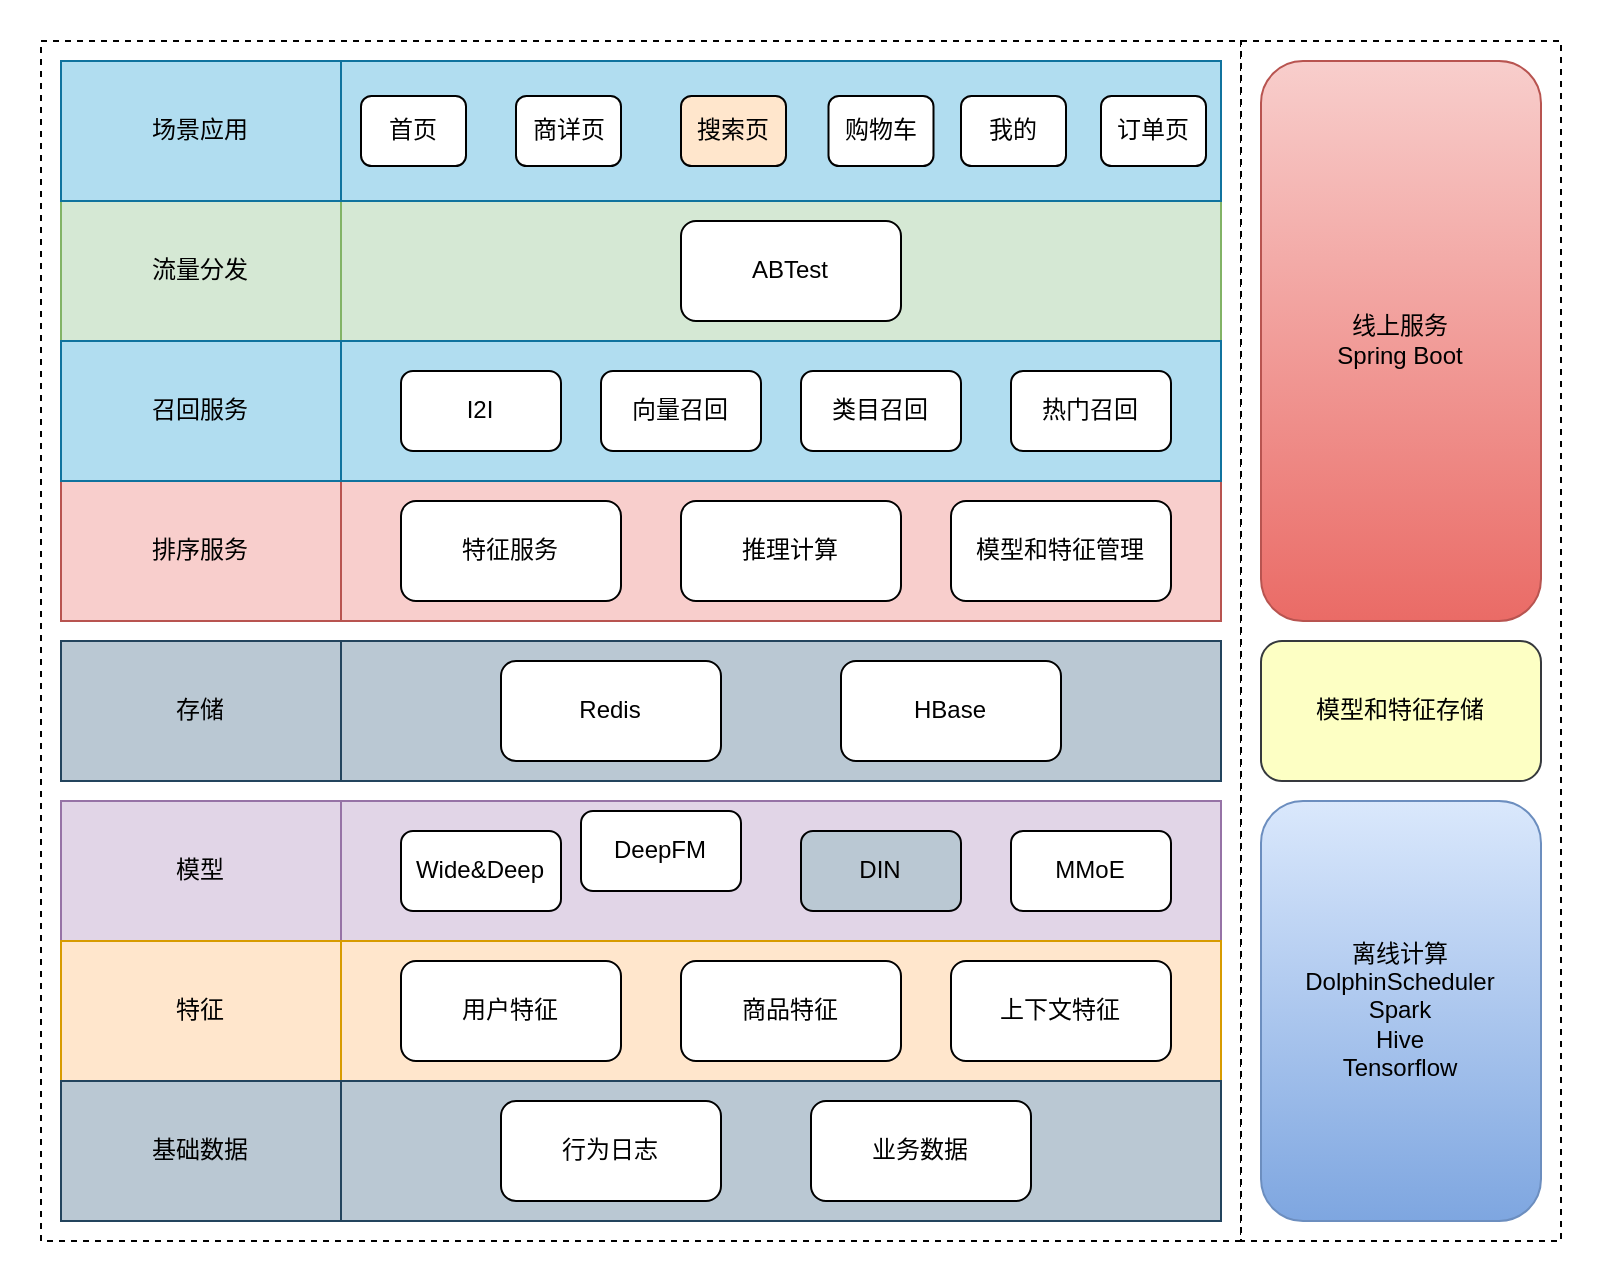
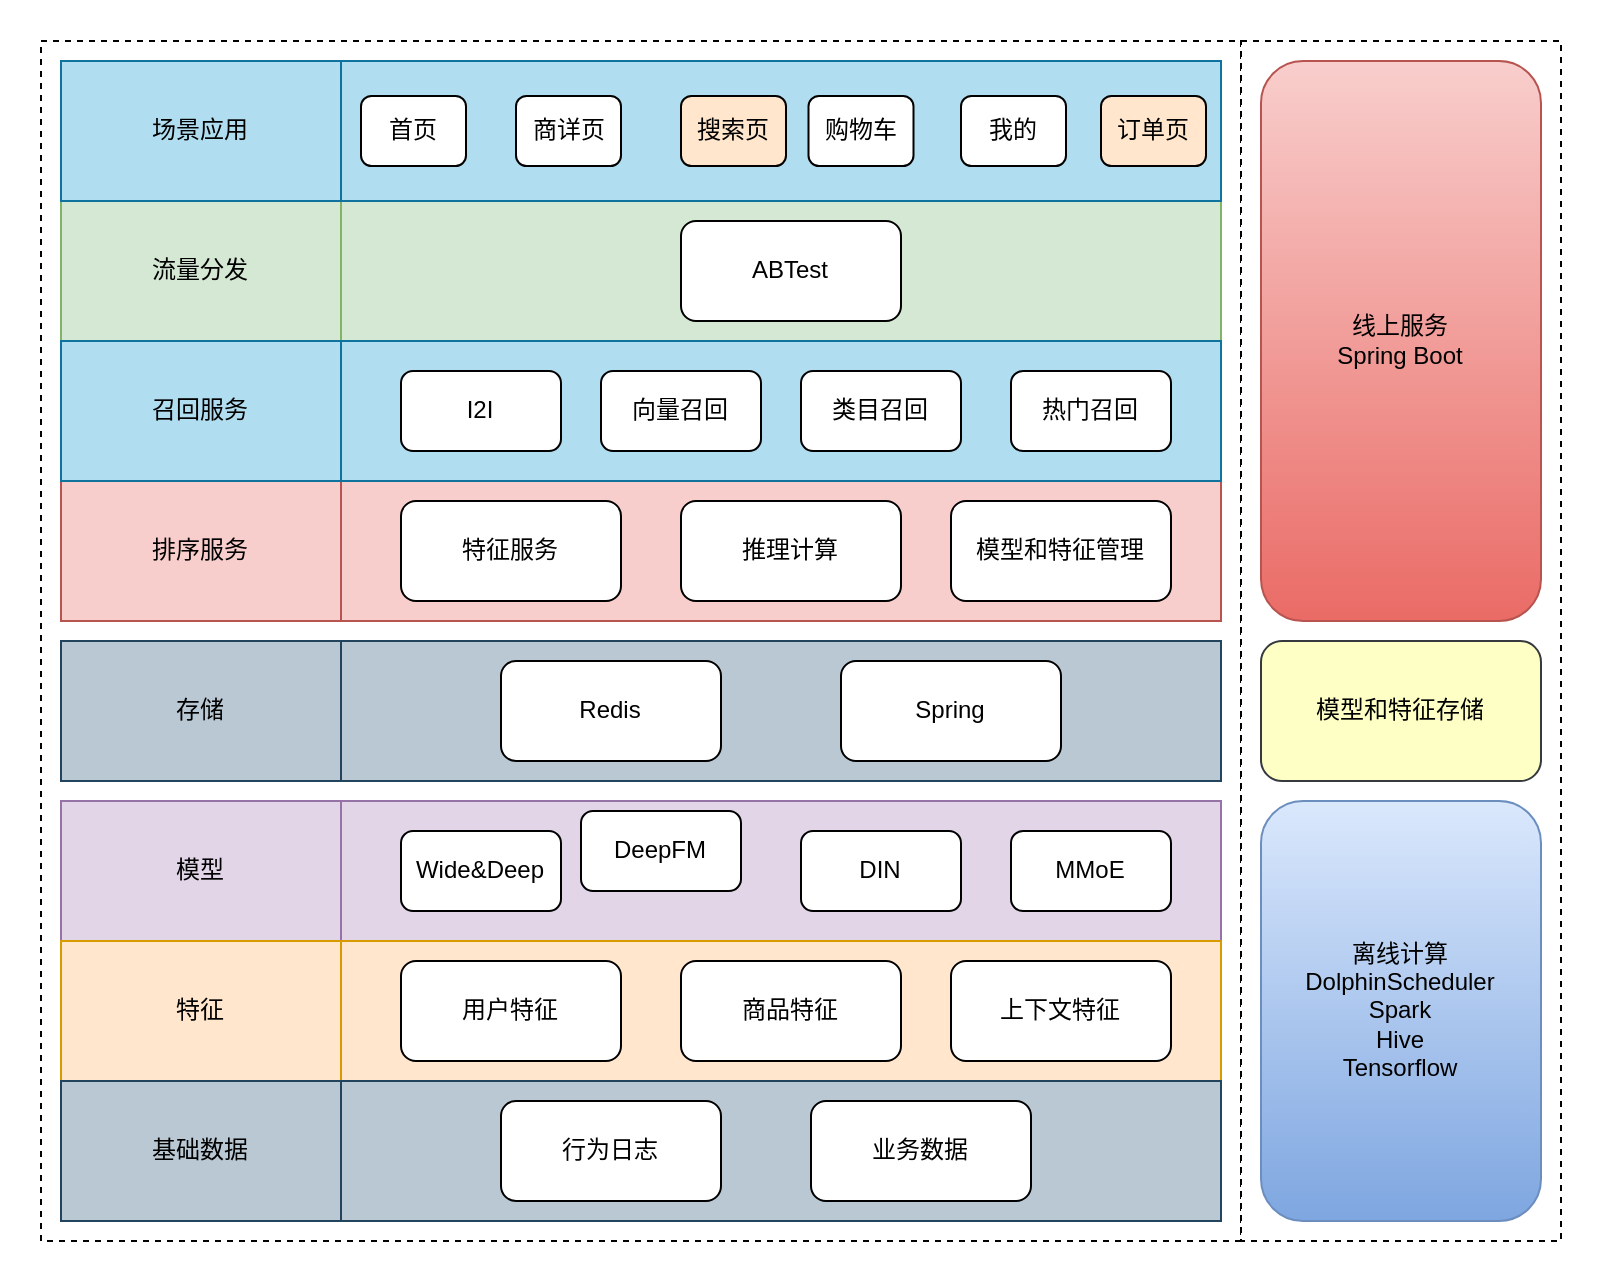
  <mxCell id="0" />
  <mxCell id="1" parent="0" />
  <mxCell id="2" value="" style="rounded=0;whiteSpace=wrap;html=1;dashed=1;strokeWidth=1;perimeterSpacing=0;shadow=0;sketch=0;glass=0;" parent="1" vertex="1"><mxGeometry x="20" y="20" width="600" height="600" as="geometry" /></mxCell>
  <mxCell id="3" value="流量分发" style="rounded=0;whiteSpace=wrap;html=1;fillColor=#d5e8d4;strokeColor=#82b366;" parent="1" vertex="1"><mxGeometry x="30" y="100" width="140" height="70" as="geometry" /></mxCell>
  <mxCell id="4" value="" style="rounded=0;whiteSpace=wrap;html=1;fillColor=#d5e8d4;strokeColor=#82b366;" parent="1" vertex="1"><mxGeometry x="170" y="100" width="440" height="70" as="geometry" /></mxCell>
  <mxCell id="5" value="ABTest" style="rounded=1;whiteSpace=wrap;html=1;" parent="1" vertex="1"><mxGeometry x="340" y="110" width="110" height="50" as="geometry" /></mxCell>
  <mxCell id="6" value="排序服务" style="rounded=0;whiteSpace=wrap;html=1;fillColor=#f8cecc;strokeColor=#b85450;" parent="1" vertex="1"><mxGeometry x="30" y="240" width="140" height="70" as="geometry" /></mxCell>
  <mxCell id="7" value="" style="rounded=0;whiteSpace=wrap;html=1;fillColor=#f8cecc;strokeColor=#b85450;" parent="1" vertex="1"><mxGeometry x="170" y="240" width="440" height="70" as="geometry" /></mxCell>
  <mxCell id="8" value="特征服务" style="rounded=1;whiteSpace=wrap;html=1;" parent="1" vertex="1"><mxGeometry x="200" y="250" width="110" height="50" as="geometry" /></mxCell>
  <mxCell id="9" value="推理计算" style="rounded=1;whiteSpace=wrap;html=1;" parent="1" vertex="1"><mxGeometry x="340" y="250" width="110" height="50" as="geometry" /></mxCell>
  <mxCell id="10" value="模型和特征管理" style="rounded=1;whiteSpace=wrap;html=1;" parent="1" vertex="1"><mxGeometry x="475" y="250" width="110" height="50" as="geometry" /></mxCell>
  <mxCell id="11" value="召回服务" style="rounded=0;whiteSpace=wrap;html=1;fillColor=#b1ddf0;strokeColor=#10739e;" parent="1" vertex="1"><mxGeometry x="30" y="170" width="140" height="70" as="geometry" /></mxCell>
  <mxCell id="12" value="" style="rounded=0;whiteSpace=wrap;html=1;fillColor=#b1ddf0;strokeColor=#10739e;" parent="1" vertex="1"><mxGeometry x="170" y="170" width="440" height="70" as="geometry" /></mxCell>
  <mxCell id="13" value="I2I" style="rounded=1;whiteSpace=wrap;html=1;" parent="1" vertex="1"><mxGeometry x="200" y="185" width="80" height="40" as="geometry" /></mxCell>
  <mxCell id="14" value="向量召回" style="rounded=1;whiteSpace=wrap;html=1;" parent="1" vertex="1"><mxGeometry x="300" y="185" width="80" height="40" as="geometry" /></mxCell>
  <mxCell id="15" value="类目召回" style="rounded=1;whiteSpace=wrap;html=1;" parent="1" vertex="1"><mxGeometry x="400" y="185" width="80" height="40" as="geometry" /></mxCell>
  <mxCell id="16" value="热门召回" style="rounded=1;whiteSpace=wrap;html=1;" parent="1" vertex="1"><mxGeometry x="505" y="185" width="80" height="40" as="geometry" /></mxCell>
  <mxCell id="17" value="" style="rounded=0;whiteSpace=wrap;html=1;dashed=1;strokeWidth=1;perimeterSpacing=0;shadow=0;sketch=0;glass=0;" parent="1" vertex="1"><mxGeometry x="620" y="20" width="160" height="600" as="geometry" /></mxCell>
  <mxCell id="18" value="模型" style="rounded=0;whiteSpace=wrap;html=1;fillColor=#e1d5e7;strokeColor=#9673a6;" parent="1" vertex="1"><mxGeometry x="30" y="400" width="140" height="70" as="geometry" /></mxCell>
  <mxCell id="19" value="" style="rounded=0;whiteSpace=wrap;html=1;fillColor=#e1d5e7;strokeColor=#9673a6;" parent="1" vertex="1"><mxGeometry x="170" y="400" width="440" height="70" as="geometry" /></mxCell>
  <mxCell id="20" value="Wide&amp;amp;Deep" style="rounded=1;whiteSpace=wrap;html=1;" parent="1" vertex="1"><mxGeometry x="200" y="415" width="80" height="40" as="geometry" /></mxCell>
  <mxCell id="21" value="DeepFM" style="rounded=1;whiteSpace=wrap;html=1;" parent="1" vertex="1"><mxGeometry x="290" y="405" width="80" height="40" as="geometry" /></mxCell>
- <mxCell id="22" value="DIN" style="rounded=1;whiteSpace=wrap;html=1;fillColor=#bac8d3;" parent="1" vertex="1"><mxGeometry x="400" y="415" width="80" height="40" as="geometry" /></mxCell>
+ <mxCell id="22" value="DIN" style="rounded=1;whiteSpace=wrap;html=1;" parent="1" vertex="1"><mxGeometry x="400" y="415" width="80" height="40" as="geometry" /></mxCell>
  <mxCell id="23" value="MMoE" style="rounded=1;whiteSpace=wrap;html=1;" parent="1" vertex="1"><mxGeometry x="505" y="415" width="80" height="40" as="geometry" /></mxCell>
  <mxCell id="24" value="特征" style="rounded=0;whiteSpace=wrap;html=1;fillColor=#ffe6cc;strokeColor=#d79b00;" parent="1" vertex="1"><mxGeometry x="30" y="470" width="140" height="70" as="geometry" /></mxCell>
  <mxCell id="25" value="" style="rounded=0;whiteSpace=wrap;html=1;fillColor=#ffe6cc;strokeColor=#d79b00;" parent="1" vertex="1"><mxGeometry x="170" y="470" width="440" height="70" as="geometry" /></mxCell>
  <mxCell id="26" value="用户特征" style="rounded=1;whiteSpace=wrap;html=1;" parent="1" vertex="1"><mxGeometry x="200" y="480" width="110" height="50" as="geometry" /></mxCell>
  <mxCell id="27" value="商品特征" style="rounded=1;whiteSpace=wrap;html=1;" parent="1" vertex="1"><mxGeometry x="340" y="480" width="110" height="50" as="geometry" /></mxCell>
  <mxCell id="28" value="上下文特征" style="rounded=1;whiteSpace=wrap;html=1;" parent="1" vertex="1"><mxGeometry x="475" y="480" width="110" height="50" as="geometry" /></mxCell>
  <mxCell id="29" value="基础数据" style="rounded=0;whiteSpace=wrap;html=1;fillColor=#bac8d3;strokeColor=#23445d;" parent="1" vertex="1"><mxGeometry x="30" y="540" width="140" height="70" as="geometry" /></mxCell>
  <mxCell id="30" value="" style="rounded=0;whiteSpace=wrap;html=1;fillColor=#bac8d3;strokeColor=#23445d;" parent="1" vertex="1"><mxGeometry x="170" y="540" width="440" height="70" as="geometry" /></mxCell>
  <mxCell id="31" value="行为日志" style="rounded=1;whiteSpace=wrap;html=1;" parent="1" vertex="1"><mxGeometry x="250" y="550" width="110" height="50" as="geometry" /></mxCell>
  <mxCell id="32" value="业务数据" style="rounded=1;whiteSpace=wrap;html=1;" parent="1" vertex="1"><mxGeometry x="405" y="550" width="110" height="50" as="geometry" /></mxCell>
  <mxCell id="33" value="离线计算&lt;br&gt;DolphinScheduler&lt;br&gt;Spark&lt;br&gt;Hive&lt;br&gt;Tensorflow" style="rounded=1;whiteSpace=wrap;html=1;gradientColor=#7ea6e0;fillColor=#dae8fc;strokeColor=#6c8ebf;" parent="1" vertex="1"><mxGeometry x="630" y="400" width="140" height="210" as="geometry" /></mxCell>
  <mxCell id="34" value="存储" style="rounded=0;whiteSpace=wrap;html=1;fillColor=#bac8d3;strokeColor=#23445d;" parent="1" vertex="1"><mxGeometry x="30" y="320" width="140" height="70" as="geometry" /></mxCell>
  <mxCell id="35" value="" style="rounded=0;whiteSpace=wrap;html=1;fillColor=#bac8d3;strokeColor=#23445d;" parent="1" vertex="1"><mxGeometry x="170" y="320" width="440" height="70" as="geometry" /></mxCell>
  <mxCell id="36" value="Redis" style="rounded=1;whiteSpace=wrap;html=1;" parent="1" vertex="1"><mxGeometry x="250" y="330" width="110" height="50" as="geometry" /></mxCell>
- <mxCell id="37" value="HBase" style="rounded=1;whiteSpace=wrap;html=1;" parent="1" vertex="1"><mxGeometry x="420" y="330" width="110" height="50" as="geometry" /></mxCell>
+ <mxCell id="37" value="Spring" style="rounded=1;whiteSpace=wrap;html=1;" parent="1" vertex="1"><mxGeometry x="420" y="330" width="110" height="50" as="geometry" /></mxCell>
  <mxCell id="38" value="模型和特征存储" style="rounded=1;whiteSpace=wrap;html=1;strokeColor=#36393d;gradientDirection=south;fillColor=#FDFFC4;" parent="1" vertex="1"><mxGeometry x="630" y="320" width="140" height="70" as="geometry" /></mxCell>
  <mxCell id="39" value="线上服务&lt;br&gt;Spring Boot" style="rounded=1;whiteSpace=wrap;html=1;gradientColor=#ea6b66;fillColor=#f8cecc;strokeColor=#b85450;" parent="1" vertex="1"><mxGeometry x="630" y="30" width="140" height="280" as="geometry" /></mxCell>
  <mxCell id="40" value="场景应用" style="rounded=0;whiteSpace=wrap;html=1;fillColor=#b1ddf0;strokeColor=#10739e;" vertex="1" parent="1"><mxGeometry x="30" y="30" width="140" height="70" as="geometry" /></mxCell>
  <mxCell id="41" value="" style="rounded=0;whiteSpace=wrap;html=1;fillColor=#b1ddf0;strokeColor=#10739e;" vertex="1" parent="1"><mxGeometry x="170" y="30" width="440" height="70" as="geometry" /></mxCell>
  <mxCell id="42" value="首页" style="rounded=1;whiteSpace=wrap;html=1;" vertex="1" parent="1"><mxGeometry x="180" y="47.5" width="52.5" height="35" as="geometry" /></mxCell>
  <mxCell id="43" value="商详页" style="rounded=1;whiteSpace=wrap;html=1;" vertex="1" parent="1"><mxGeometry x="257.5" y="47.5" width="52.5" height="35" as="geometry" /></mxCell>
  <mxCell id="44" value="搜索页" style="rounded=1;whiteSpace=wrap;html=1;fillColor=#ffe6cc;" vertex="1" parent="1"><mxGeometry x="340" y="47.5" width="52.5" height="35" as="geometry" /></mxCell>
- <mxCell id="45" value="购物车" style="rounded=1;whiteSpace=wrap;html=1;" vertex="1" parent="1"><mxGeometry x="413.75" y="47.5" width="52.5" height="35" as="geometry" /></mxCell>
+ <mxCell id="45" value="购物车" style="rounded=1;whiteSpace=wrap;html=1;" vertex="1" parent="1"><mxGeometry x="403.75" y="47.5" width="52.5" height="35" as="geometry" /></mxCell>
  <mxCell id="46" value="我的" style="rounded=1;whiteSpace=wrap;html=1;" vertex="1" parent="1"><mxGeometry x="480" y="47.5" width="52.5" height="35" as="geometry" /></mxCell>
- <mxCell id="47" value="订单页" style="rounded=1;whiteSpace=wrap;html=1;" vertex="1" parent="1"><mxGeometry x="550" y="47.5" width="52.5" height="35" as="geometry" /></mxCell>
+ <mxCell id="47" value="订单页" style="rounded=1;whiteSpace=wrap;html=1;fillColor=#ffe6cc;" vertex="1" parent="1"><mxGeometry x="550" y="47.5" width="52.5" height="35" as="geometry" /></mxCell>
